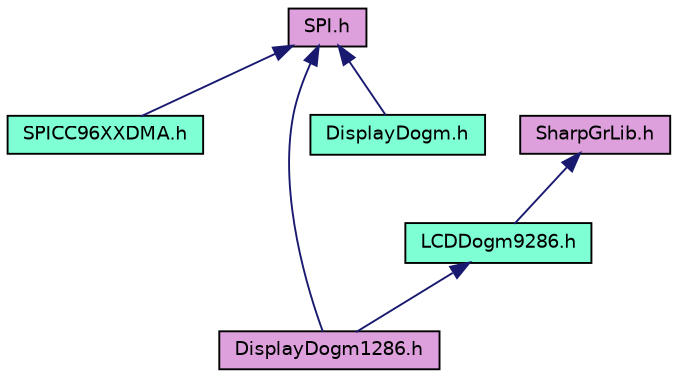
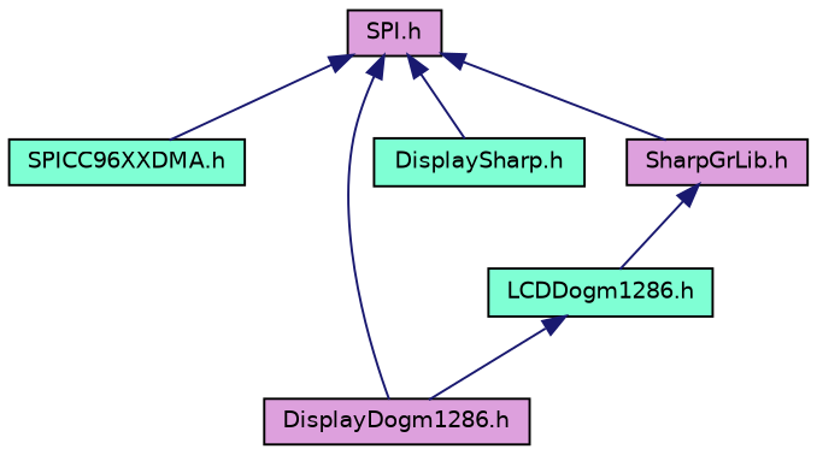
  digraph {
    node [color=black fillcolor=plum fontname=Helvetica fontsize=10 shape=record style=filled]
    edge [color=midnightblue dir=back fontname=Helvetica fontsize=10 labelfontname=Helvetica labelfontsize=10 style=solid]
    n1 [fontcolor=black height=0.2 label="SPI.h" width=0.4]
    n2 [fillcolor=aquamarine height=0.2 label="SPICC96XXDMA.h" width=0.4]
    n3 [height=0.2 label="DisplayDogm1286.h" width=0.4]
-   n4 [fillcolor=aquamarine height=0.2 label="DisplayDogm.h" width=0.4]
+   n4 [fillcolor=aquamarine height=0.2 label="DisplaySharp.h" width=0.4]
    n5 [height=0.2 label="SharpGrLib.h" width=0.4]
-   n6 [fillcolor=aquamarine height=0.2 label="LCDDogm9286.h" width=0.4]
+   n6 [fillcolor=aquamarine height=0.2 label="LCDDogm1286.h" width=0.4]
    n1 -> n2
    n1 -> n3
    n1 -> n4
+   n1 -> n5
    n5 -> n6
    n6 -> n3
  }
